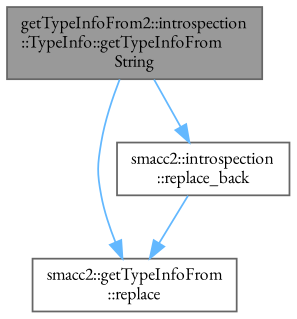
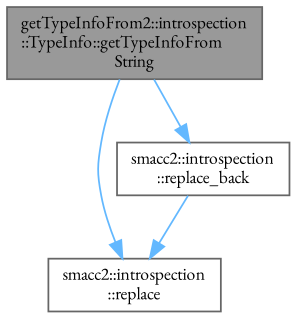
  digraph {
    fontname="EB Garamond"
    rankdir=TB
    node [color=grey40 fillcolor=white fontname="EB Garamond" fontsize=10 shape=box style=filled]
    edge [color=steelblue1 fontname="EB Garamond" fontsize=10 labelfontname=Helvetica labelfontsize=10 style=solid]
    n1 [color=gray40 fillcolor=grey60 fontcolor=black height=0.2 label="getTypeInfoFrom2::introspection\l::TypeInfo::getTypeInfoFrom\lString" width=0.4]
-   n2 [height=0.2 label="smacc2::getTypeInfoFrom\l::replace" width=0.4]
+   n2 [height=0.2 label="smacc2::introspection\l::replace" width=0.4]
    n3 [height=0.2 label="smacc2::introspection\l::replace_back" width=0.4]
    n1 -> n2
    n1 -> n3
    n3 -> n2
  }
